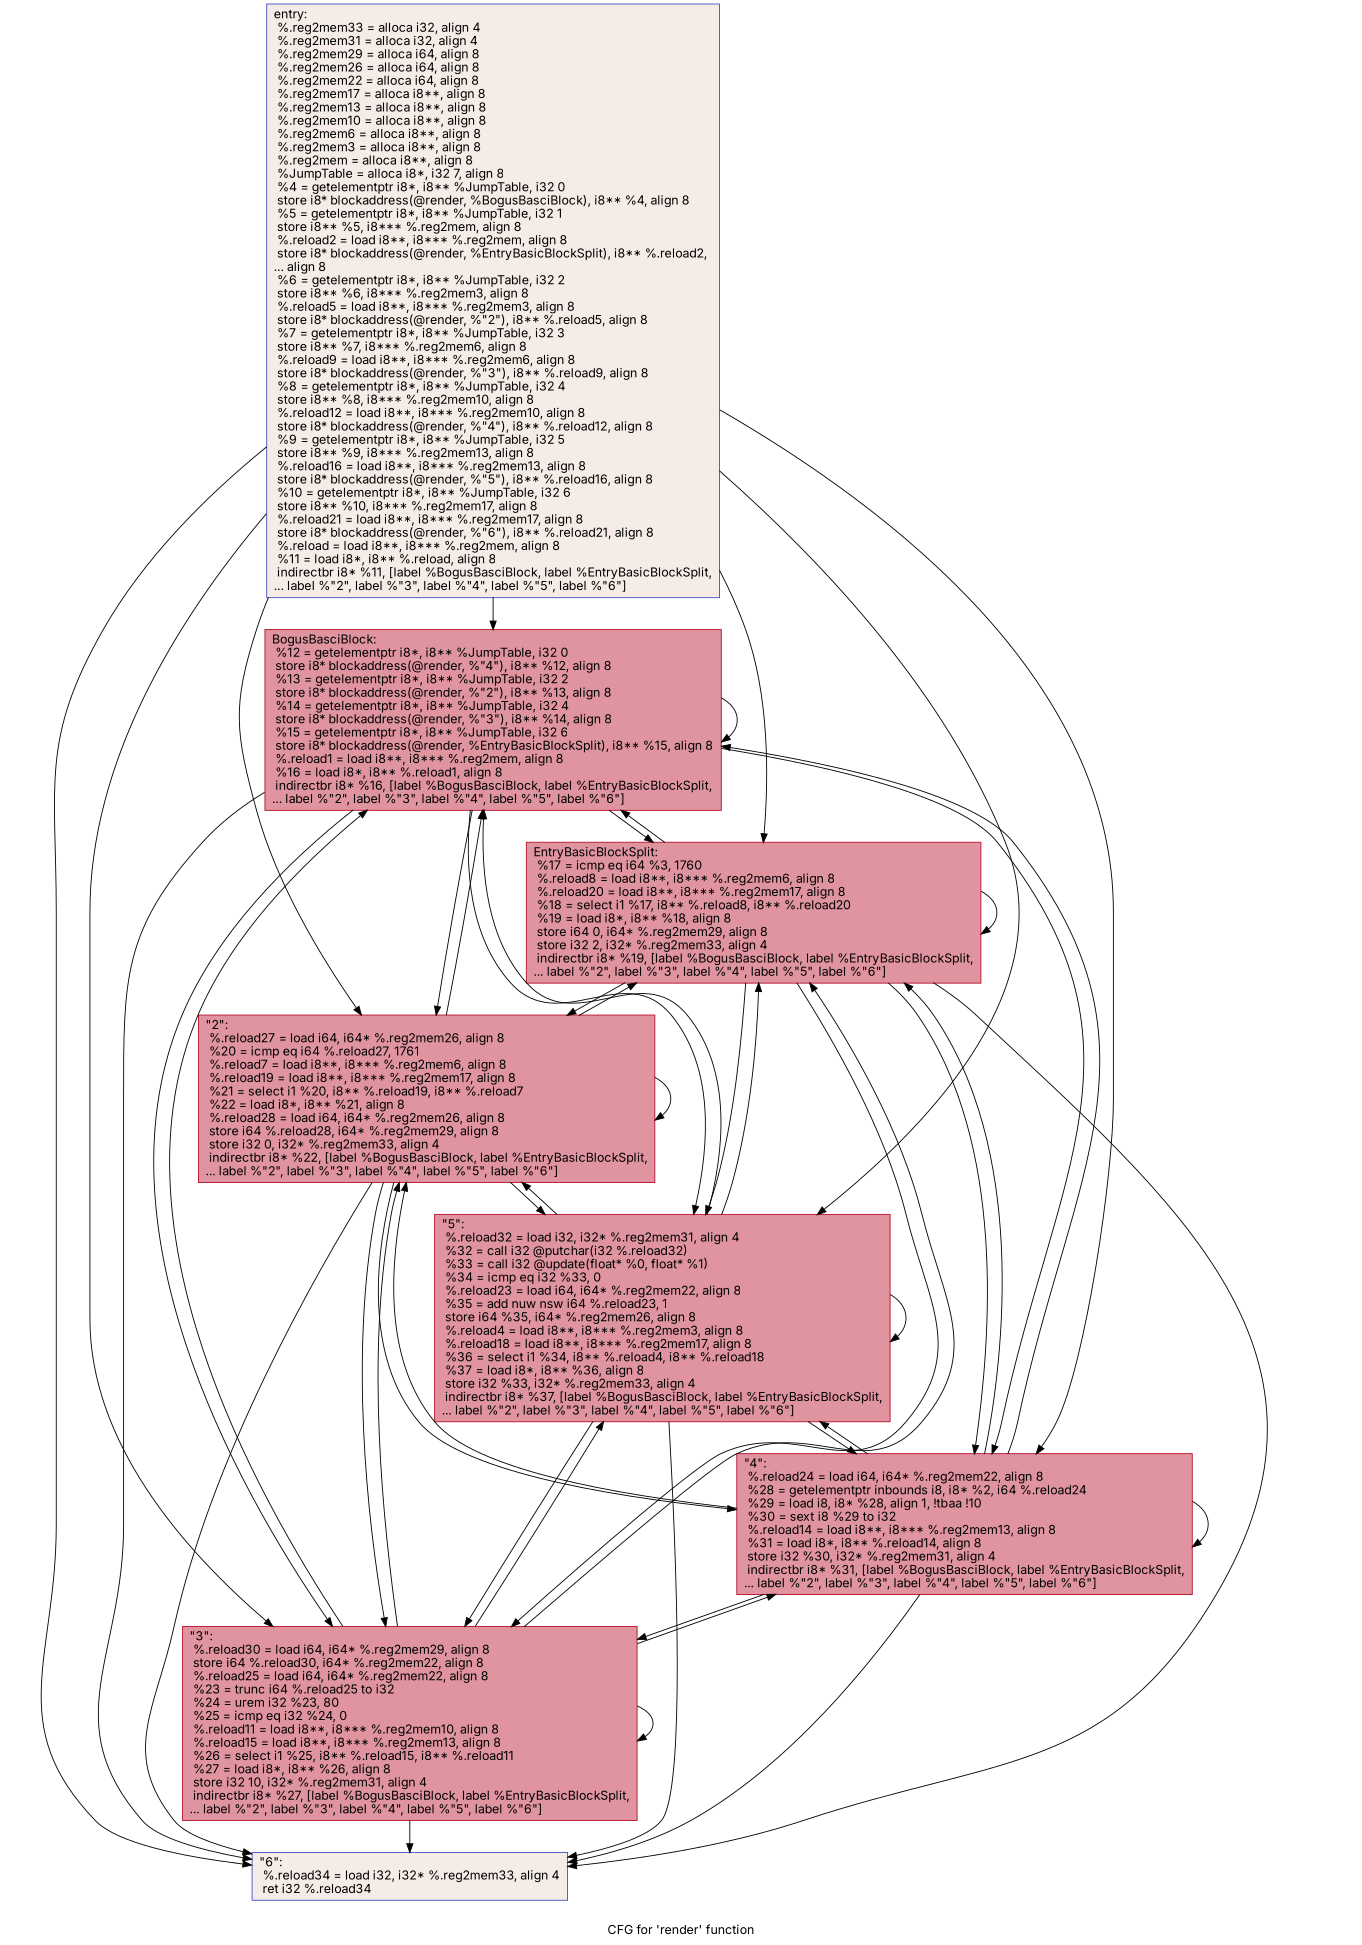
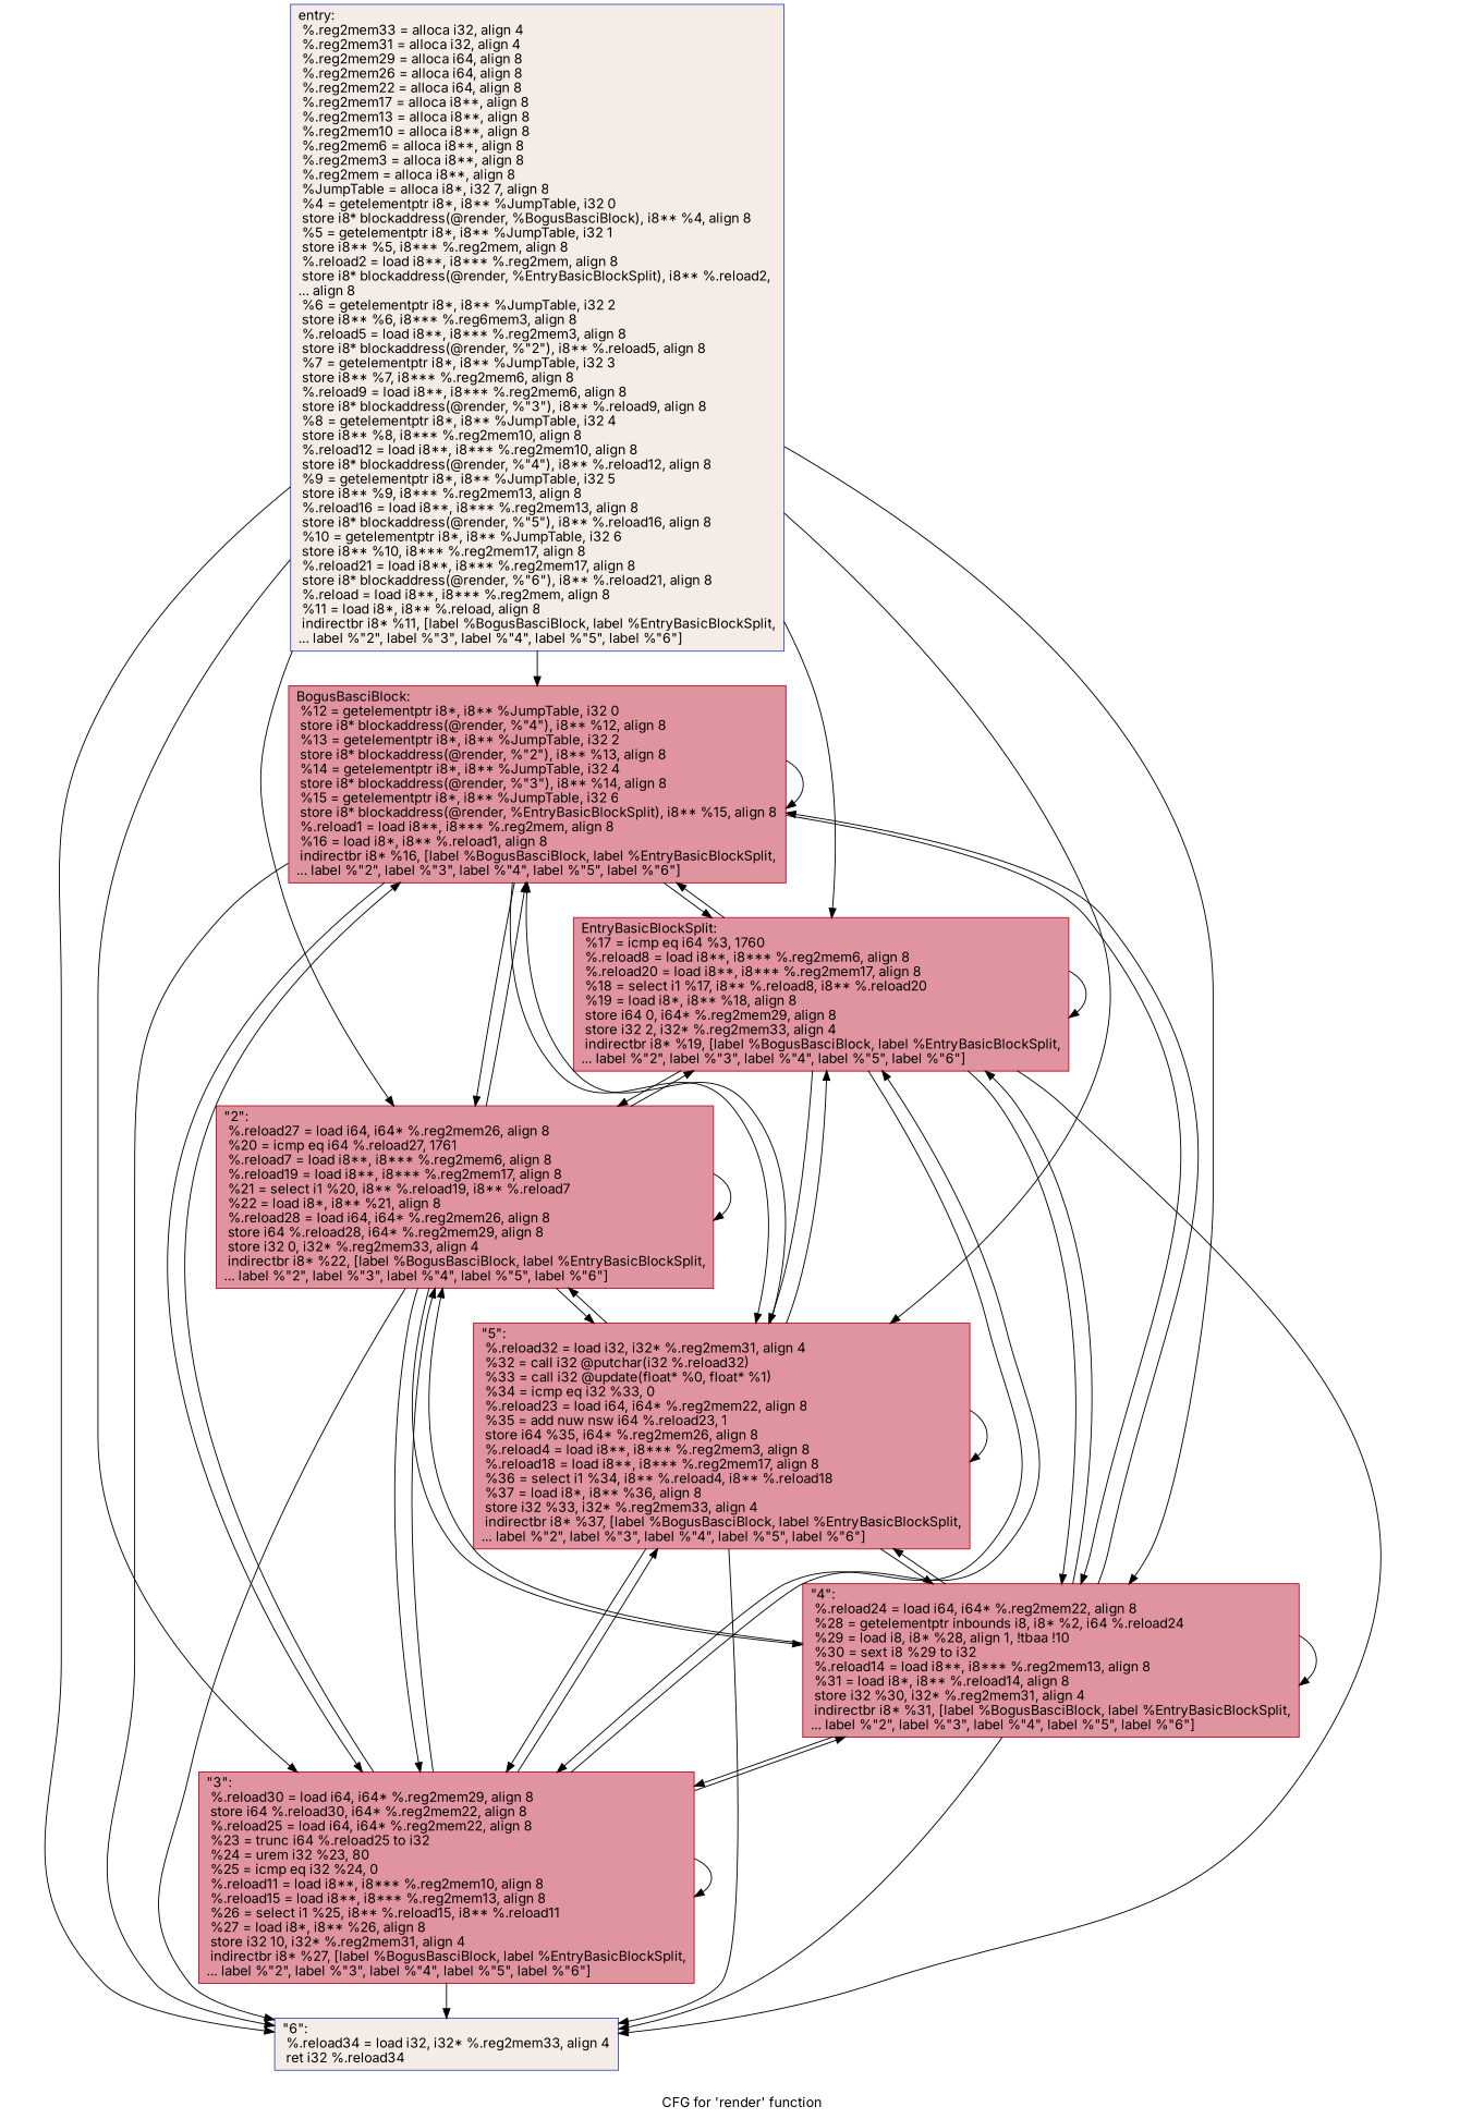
  digraph {
    label="CFG for 'render' function"
    fontname=Inter
    node [color="#b70d28ff" fillcolor="#b70d2870" shape=record style=filled fontname=Inter]
    edge [fontname=Inter]
-   n1 [color="#3d50c3ff" fillcolor="#ead5c970" label="{entry:\l  %.reg2mem33 = alloca i32, align 4\l  %.reg2mem31 = alloca i32, align 4\l  %.reg2mem29 = alloca i64, align 8\l  %.reg2mem26 = alloca i64, align 8\l  %.reg2mem22 = alloca i64, align 8\l  %.reg2mem17 = alloca i8**, align 8\l  %.reg2mem13 = alloca i8**, align 8\l  %.reg2mem10 = alloca i8**, align 8\l  %.reg2mem6 = alloca i8**, align 8\l  %.reg2mem3 = alloca i8**, align 8\l  %.reg2mem = alloca i8**, align 8\l  %JumpTable = alloca i8*, i32 7, align 8\l  %4 = getelementptr i8*, i8** %JumpTable, i32 0\l  store i8* blockaddress(@render, %BogusBasciBlock), i8** %4, align 8\l  %5 = getelementptr i8*, i8** %JumpTable, i32 1\l  store i8** %5, i8*** %.reg2mem, align 8\l  %.reload2 = load i8**, i8*** %.reg2mem, align 8\l  store i8* blockaddress(@render, %EntryBasicBlockSplit), i8** %.reload2,\l... align 8\l  %6 = getelementptr i8*, i8** %JumpTable, i32 2\l  store i8** %6, i8*** %.reg2mem3, align 8\l  %.reload5 = load i8**, i8*** %.reg2mem3, align 8\l  store i8* blockaddress(@render, %\"2\"), i8** %.reload5, align 8\l  %7 = getelementptr i8*, i8** %JumpTable, i32 3\l  store i8** %7, i8*** %.reg2mem6, align 8\l  %.reload9 = load i8**, i8*** %.reg2mem6, align 8\l  store i8* blockaddress(@render, %\"3\"), i8** %.reload9, align 8\l  %8 = getelementptr i8*, i8** %JumpTable, i32 4\l  store i8** %8, i8*** %.reg2mem10, align 8\l  %.reload12 = load i8**, i8*** %.reg2mem10, align 8\l  store i8* blockaddress(@render, %\"4\"), i8** %.reload12, align 8\l  %9 = getelementptr i8*, i8** %JumpTable, i32 5\l  store i8** %9, i8*** %.reg2mem13, align 8\l  %.reload16 = load i8**, i8*** %.reg2mem13, align 8\l  store i8* blockaddress(@render, %\"5\"), i8** %.reload16, align 8\l  %10 = getelementptr i8*, i8** %JumpTable, i32 6\l  store i8** %10, i8*** %.reg2mem17, align 8\l  %.reload21 = load i8**, i8*** %.reg2mem17, align 8\l  store i8* blockaddress(@render, %\"6\"), i8** %.reload21, align 8\l  %.reload = load i8**, i8*** %.reg2mem, align 8\l  %11 = load i8*, i8** %.reload, align 8\l  indirectbr i8* %11, [label %BogusBasciBlock, label %EntryBasicBlockSplit,\l... label %\"2\", label %\"3\", label %\"4\", label %\"5\", label %\"6\"]\l}"]
+   n1 [color="#3d50c3ff" fillcolor="#ead5c970" label="{entry:\l  %.reg2mem33 = alloca i32, align 4\l  %.reg2mem31 = alloca i32, align 4\l  %.reg2mem29 = alloca i64, align 8\l  %.reg2mem26 = alloca i64, align 8\l  %.reg2mem22 = alloca i64, align 8\l  %.reg2mem17 = alloca i8**, align 8\l  %.reg2mem13 = alloca i8**, align 8\l  %.reg2mem10 = alloca i8**, align 8\l  %.reg2mem6 = alloca i8**, align 8\l  %.reg2mem3 = alloca i8**, align 8\l  %.reg2mem = alloca i8**, align 8\l  %JumpTable = alloca i8*, i32 7, align 8\l  %4 = getelementptr i8*, i8** %JumpTable, i32 0\l  store i8* blockaddress(@render, %BogusBasciBlock), i8** %4, align 8\l  %5 = getelementptr i8*, i8** %JumpTable, i32 1\l  store i8** %5, i8*** %.reg2mem, align 8\l  %.reload2 = load i8**, i8*** %.reg2mem, align 8\l  store i8* blockaddress(@render, %EntryBasicBlockSplit), i8** %.reload2,\l... align 8\l  %6 = getelementptr i8*, i8** %JumpTable, i32 2\l  store i8** %6, i8*** %.reg6mem3, align 8\l  %.reload5 = load i8**, i8*** %.reg2mem3, align 8\l  store i8* blockaddress(@render, %\"2\"), i8** %.reload5, align 8\l  %7 = getelementptr i8*, i8** %JumpTable, i32 3\l  store i8** %7, i8*** %.reg2mem6, align 8\l  %.reload9 = load i8**, i8*** %.reg2mem6, align 8\l  store i8* blockaddress(@render, %\"3\"), i8** %.reload9, align 8\l  %8 = getelementptr i8*, i8** %JumpTable, i32 4\l  store i8** %8, i8*** %.reg2mem10, align 8\l  %.reload12 = load i8**, i8*** %.reg2mem10, align 8\l  store i8* blockaddress(@render, %\"4\"), i8** %.reload12, align 8\l  %9 = getelementptr i8*, i8** %JumpTable, i32 5\l  store i8** %9, i8*** %.reg2mem13, align 8\l  %.reload16 = load i8**, i8*** %.reg2mem13, align 8\l  store i8* blockaddress(@render, %\"5\"), i8** %.reload16, align 8\l  %10 = getelementptr i8*, i8** %JumpTable, i32 6\l  store i8** %10, i8*** %.reg2mem17, align 8\l  %.reload21 = load i8**, i8*** %.reg2mem17, align 8\l  store i8* blockaddress(@render, %\"6\"), i8** %.reload21, align 8\l  %.reload = load i8**, i8*** %.reg2mem, align 8\l  %11 = load i8*, i8** %.reload, align 8\l  indirectbr i8* %11, [label %BogusBasciBlock, label %EntryBasicBlockSplit,\l... label %\"2\", label %\"3\", label %\"4\", label %\"5\", label %\"6\"]\l}"]
    n2 [label="{BogusBasciBlock:                                  \l  %12 = getelementptr i8*, i8** %JumpTable, i32 0\l  store i8* blockaddress(@render, %\"4\"), i8** %12, align 8\l  %13 = getelementptr i8*, i8** %JumpTable, i32 2\l  store i8* blockaddress(@render, %\"2\"), i8** %13, align 8\l  %14 = getelementptr i8*, i8** %JumpTable, i32 4\l  store i8* blockaddress(@render, %\"3\"), i8** %14, align 8\l  %15 = getelementptr i8*, i8** %JumpTable, i32 6\l  store i8* blockaddress(@render, %EntryBasicBlockSplit), i8** %15, align 8\l  %.reload1 = load i8**, i8*** %.reg2mem, align 8\l  %16 = load i8*, i8** %.reload1, align 8\l  indirectbr i8* %16, [label %BogusBasciBlock, label %EntryBasicBlockSplit,\l... label %\"2\", label %\"3\", label %\"4\", label %\"5\", label %\"6\"]\l}"]
    n3 [label="{EntryBasicBlockSplit:                             \l  %17 = icmp eq i64 %3, 1760\l  %.reload8 = load i8**, i8*** %.reg2mem6, align 8\l  %.reload20 = load i8**, i8*** %.reg2mem17, align 8\l  %18 = select i1 %17, i8** %.reload8, i8** %.reload20\l  %19 = load i8*, i8** %18, align 8\l  store i64 0, i64* %.reg2mem29, align 8\l  store i32 2, i32* %.reg2mem33, align 4\l  indirectbr i8* %19, [label %BogusBasciBlock, label %EntryBasicBlockSplit,\l... label %\"2\", label %\"3\", label %\"4\", label %\"5\", label %\"6\"]\l}"]
    n4 [label="{\"2\":                                              \l  %.reload27 = load i64, i64* %.reg2mem26, align 8\l  %20 = icmp eq i64 %.reload27, 1761\l  %.reload7 = load i8**, i8*** %.reg2mem6, align 8\l  %.reload19 = load i8**, i8*** %.reg2mem17, align 8\l  %21 = select i1 %20, i8** %.reload19, i8** %.reload7\l  %22 = load i8*, i8** %21, align 8\l  %.reload28 = load i64, i64* %.reg2mem26, align 8\l  store i64 %.reload28, i64* %.reg2mem29, align 8\l  store i32 0, i32* %.reg2mem33, align 4\l  indirectbr i8* %22, [label %BogusBasciBlock, label %EntryBasicBlockSplit,\l... label %\"2\", label %\"3\", label %\"4\", label %\"5\", label %\"6\"]\l}"]
    n5 [label="{\"3\":                                              \l  %.reload30 = load i64, i64* %.reg2mem29, align 8\l  store i64 %.reload30, i64* %.reg2mem22, align 8\l  %.reload25 = load i64, i64* %.reg2mem22, align 8\l  %23 = trunc i64 %.reload25 to i32\l  %24 = urem i32 %23, 80\l  %25 = icmp eq i32 %24, 0\l  %.reload11 = load i8**, i8*** %.reg2mem10, align 8\l  %.reload15 = load i8**, i8*** %.reg2mem13, align 8\l  %26 = select i1 %25, i8** %.reload15, i8** %.reload11\l  %27 = load i8*, i8** %26, align 8\l  store i32 10, i32* %.reg2mem31, align 4\l  indirectbr i8* %27, [label %BogusBasciBlock, label %EntryBasicBlockSplit,\l... label %\"2\", label %\"3\", label %\"4\", label %\"5\", label %\"6\"]\l}"]
    n6 [label="{\"4\":                                              \l  %.reload24 = load i64, i64* %.reg2mem22, align 8\l  %28 = getelementptr inbounds i8, i8* %2, i64 %.reload24\l  %29 = load i8, i8* %28, align 1, !tbaa !10\l  %30 = sext i8 %29 to i32\l  %.reload14 = load i8**, i8*** %.reg2mem13, align 8\l  %31 = load i8*, i8** %.reload14, align 8\l  store i32 %30, i32* %.reg2mem31, align 4\l  indirectbr i8* %31, [label %BogusBasciBlock, label %EntryBasicBlockSplit,\l... label %\"2\", label %\"3\", label %\"4\", label %\"5\", label %\"6\"]\l}"]
    n7 [label="{\"5\":                                              \l  %.reload32 = load i32, i32* %.reg2mem31, align 4\l  %32 = call i32 @putchar(i32 %.reload32)\l  %33 = call i32 @update(float* %0, float* %1)\l  %34 = icmp eq i32 %33, 0\l  %.reload23 = load i64, i64* %.reg2mem22, align 8\l  %35 = add nuw nsw i64 %.reload23, 1\l  store i64 %35, i64* %.reg2mem26, align 8\l  %.reload4 = load i8**, i8*** %.reg2mem3, align 8\l  %.reload18 = load i8**, i8*** %.reg2mem17, align 8\l  %36 = select i1 %34, i8** %.reload4, i8** %.reload18\l  %37 = load i8*, i8** %36, align 8\l  store i32 %33, i32* %.reg2mem33, align 4\l  indirectbr i8* %37, [label %BogusBasciBlock, label %EntryBasicBlockSplit,\l... label %\"2\", label %\"3\", label %\"4\", label %\"5\", label %\"6\"]\l}"]
    n8 [color="#3d50c3ff" fillcolor="#ead5c970" label="{\"6\":                                              \l  %.reload34 = load i32, i32* %.reg2mem33, align 4\l  ret i32 %.reload34\l}"]
    n1 -> n2
    n1 -> n3
    n1 -> n4
    n1 -> n5
    n1 -> n6
    n1 -> n7
    n1 -> n8
    n2 -> n2
    n2 -> n3
    n2 -> n4
    n2 -> n5
    n2 -> n6
    n2 -> n7
    n2 -> n8
    n3 -> n2
    n3 -> n3
    n3 -> n4
    n3 -> n5
    n3 -> n6
    n3 -> n7
    n3 -> n8
    n4 -> n2
    n4 -> n3
    n4 -> n4
    n4 -> n5
    n4 -> n6
    n4 -> n7
    n4 -> n8
    n5 -> n2
    n5 -> n3
    n5 -> n4
    n5 -> n5
    n5 -> n6
    n5 -> n7
    n5 -> n8
    n6 -> n2
    n6 -> n3
    n6 -> n4
    n6 -> n5
    n6 -> n6
    n6 -> n7
    n6 -> n8
    n7 -> n2
    n7 -> n3
    n7 -> n4
    n7 -> n5
    n7 -> n6
    n7 -> n7
    n7 -> n8
  }
